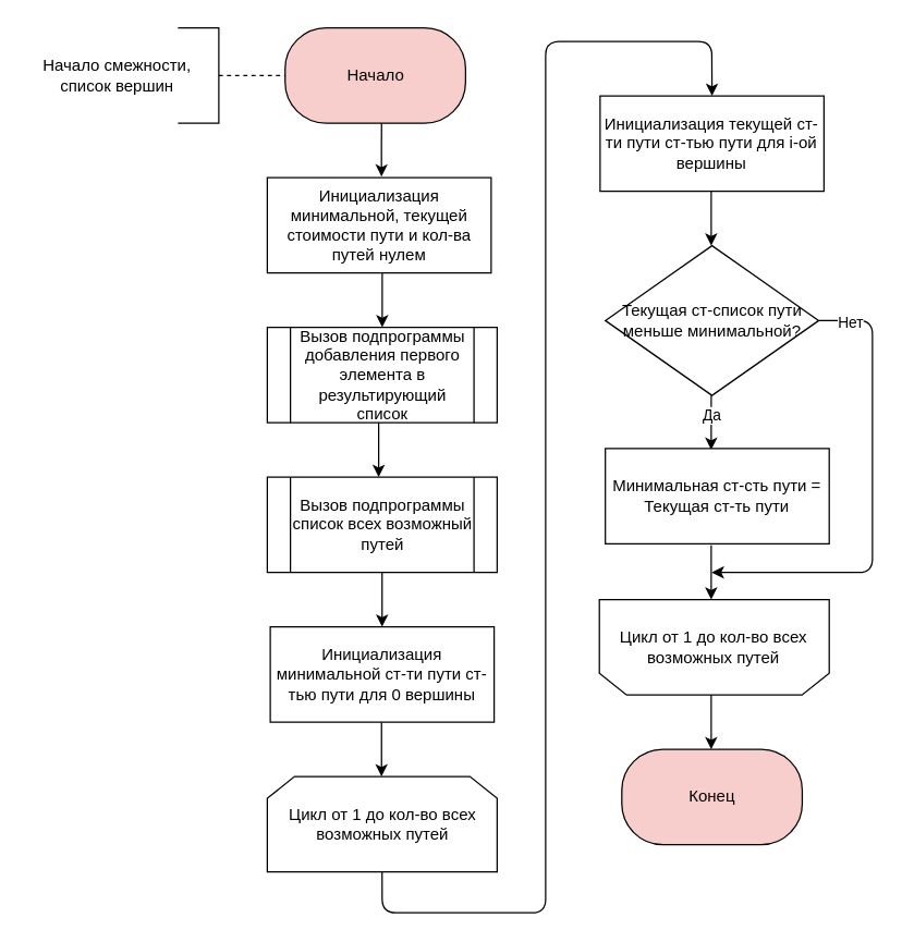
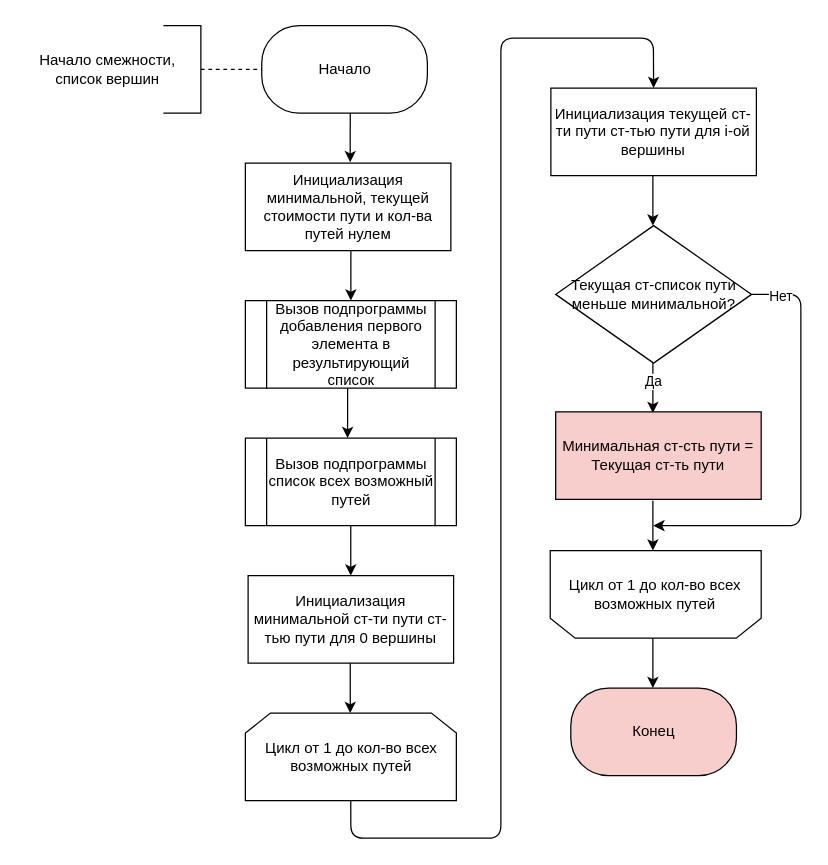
  <mxCell id="0" />
  <mxCell id="1" parent="0" />
  <mxCell id="2" value="" style="endArrow=classic;html=1;exitX=0.5;exitY=1;exitDx=0;exitDy=0;entryX=0.51;entryY=-0.011;entryDx=0;entryDy=0;entryPerimeter=0;" parent="1" edge="1" target="5"><mxGeometry width="50" height="50" relative="1" as="geometry"><mxPoint x="279.49" y="90" as="sourcePoint" /><mxPoint x="279.49" y="120" as="targetPoint" /></mxGeometry></mxCell>
- <mxCell id="3" value="Начало" style="rounded=1;whiteSpace=wrap;html=1;arcSize=43;fillColor=#f8cecc;" parent="1" vertex="1"><mxGeometry x="208.7" y="20" width="132.51" height="70" as="geometry" /></mxCell>
+ <mxCell id="3" value="Начало" style="rounded=1;whiteSpace=wrap;html=1;arcSize=43;" parent="1" vertex="1"><mxGeometry x="208.7" y="20" width="132.51" height="70" as="geometry" /></mxCell>
  <mxCell id="4" value="" style="strokeWidth=1;html=1;shape=mxgraph.flowchart.annotation_1;align=left;pointerEvents=1;direction=west;" vertex="1" parent="1"><mxGeometry x="130" y="20" width="30" height="70" as="geometry" /></mxCell>
  <mxCell id="5" value="Инициализация минимальной, текущей стоимости пути и кол-ва путей нулем" style="rounded=0;whiteSpace=wrap;html=1;strokeWidth=1;" vertex="1" parent="1"><mxGeometry x="195.6" y="130" width="164.4" height="70" as="geometry" /></mxCell>
  <mxCell id="6" value="" style="endArrow=classic;html=1;" edge="1" parent="1" target="7"><mxGeometry width="50" height="50" relative="1" as="geometry"><mxPoint x="280" y="200" as="sourcePoint" /><mxPoint x="280.11" y="220" as="targetPoint" /></mxGeometry></mxCell>
  <mxCell id="7" value="Вызов подпрограммы добавления первого элемента в результирующий список" style="shape=process;whiteSpace=wrap;html=1;backgroundOutline=1;" vertex="1" parent="1"><mxGeometry x="195.6" y="240" width="168.79" height="70" as="geometry" /></mxCell>
  <mxCell id="8" value="" style="endArrow=classic;html=1;" edge="1" parent="1"><mxGeometry width="50" height="50" relative="1" as="geometry"><mxPoint x="277.39" y="310" as="sourcePoint" /><mxPoint x="277.387" y="350" as="targetPoint" /></mxGeometry></mxCell>
  <mxCell id="9" value="Вызов подпрограммы список всех возможный путей" style="shape=process;whiteSpace=wrap;html=1;backgroundOutline=1;" vertex="1" parent="1"><mxGeometry x="195.6" y="350" width="168.79" height="70" as="geometry" /></mxCell>
  <mxCell id="10" value="" style="endArrow=classic;html=1;" edge="1" parent="1"><mxGeometry width="50" height="50" relative="1" as="geometry"><mxPoint x="279.91" y="420" as="sourcePoint" /><mxPoint x="279.907" y="460" as="targetPoint" /></mxGeometry></mxCell>
  <mxCell id="11" value="Цикл от 1 до кол-во всех возможных путей" style="shape=loopLimit;whiteSpace=wrap;html=1;" vertex="1" parent="1"><mxGeometry x="195.6" y="570" width="168.79" height="70" as="geometry" /></mxCell>
  <mxCell id="12" value="Инициализация минимальной ст-ти пути ст-тью пути для 0 вершины" style="rounded=0;whiteSpace=wrap;html=1;strokeWidth=1;" vertex="1" parent="1"><mxGeometry x="197.79" y="460" width="164.4" height="70" as="geometry" /></mxCell>
  <mxCell id="13" value="" style="endArrow=classic;html=1;" edge="1" parent="1"><mxGeometry width="50" height="50" relative="1" as="geometry"><mxPoint x="279.49" y="530" as="sourcePoint" /><mxPoint x="279.487" y="570" as="targetPoint" /></mxGeometry></mxCell>
  <mxCell id="14" value="&lt;span style=&quot;text-align: left&quot;&gt;Начало смежности,&lt;/span&gt;&lt;br style=&quot;text-align: left&quot;&gt;&lt;span style=&quot;text-align: left&quot;&gt;список вершин&lt;/span&gt;" style="text;html=1;resizable=0;autosize=1;align=center;verticalAlign=middle;points=[];fillColor=none;strokeColor=none;rounded=0;" vertex="1" parent="1"><mxGeometry x="20" y="40" width="130" height="30" as="geometry" /></mxCell>
  <mxCell id="15" value="" style="endArrow=none;dashed=1;html=1;entryX=0;entryY=0.5;entryDx=0;entryDy=0;exitX=0;exitY=0.5;exitDx=0;exitDy=0;exitPerimeter=0;" edge="1" parent="1" source="4" target="3"><mxGeometry width="50" height="50" relative="1" as="geometry"><mxPoint x="170" y="55" as="sourcePoint" /><mxPoint x="240" y="130" as="targetPoint" /></mxGeometry></mxCell>
  <mxCell id="16" value="Инициализация текущей ст-ти пути ст-тью пути для i-ой вершины" style="rounded=0;whiteSpace=wrap;html=1;strokeWidth=1;" vertex="1" parent="1"><mxGeometry x="440" y="70" width="164.4" height="70" as="geometry" /></mxCell>
  <mxCell id="17" value="" style="endArrow=classic;html=1;entryX=0.5;entryY=0;entryDx=0;entryDy=0;" edge="1" parent="1" target="16"><mxGeometry width="50" height="50" relative="1" as="geometry"><mxPoint x="279.91" y="640" as="sourcePoint" /><mxPoint x="279.907" y="680" as="targetPoint" /><Array as="points"><mxPoint x="280" y="670" /><mxPoint x="400" y="670" /><mxPoint x="400" y="30" /><mxPoint x="522" y="30" /></Array></mxGeometry></mxCell>
  <mxCell id="18" value="" style="endArrow=classic;html=1;" edge="1" parent="1"><mxGeometry width="50" height="50" relative="1" as="geometry"><mxPoint x="521.61" y="140" as="sourcePoint" /><mxPoint x="521.607" y="180" as="targetPoint" /></mxGeometry></mxCell>
  <mxCell id="19" value="Текущая ст-список пути меньше минимальной?" style="rhombus;whiteSpace=wrap;html=1;" vertex="1" parent="1"><mxGeometry x="443.85" y="180" width="156.7" height="110" as="geometry" /></mxCell>
  <mxCell id="20" value="" style="endArrow=classic;html=1;" edge="1" parent="1"><mxGeometry width="50" height="50" relative="1" as="geometry"><mxPoint x="521.61" y="290" as="sourcePoint" /><mxPoint x="521.607" y="330" as="targetPoint" /></mxGeometry></mxCell>
  <mxCell id="21" value="Да" style="edgeLabel;html=1;align=center;verticalAlign=middle;resizable=0;points=[];" vertex="1" connectable="0" parent="20"><mxGeometry x="-0.253" relative="1" as="geometry"><mxPoint as="offset" /></mxGeometry></mxCell>
- <mxCell id="22" value="Минимальная ст-сть пути = Текущая ст-ть пути" style="rounded=0;whiteSpace=wrap;html=1;strokeWidth=1;" vertex="1" parent="1"><mxGeometry x="443.85" y="329" width="164.4" height="70" as="geometry" /></mxCell>
+ <mxCell id="22" value="Минимальная ст-сть пути = Текущая ст-ть пути" style="rounded=0;whiteSpace=wrap;html=1;strokeWidth=1;fillColor=#f8cecc;" vertex="1" parent="1"><mxGeometry x="443.85" y="329" width="164.4" height="70" as="geometry" /></mxCell>
  <mxCell id="23" value="Цикл от 1 до кол-во всех возможных путей" style="shape=loopLimit;whiteSpace=wrap;html=1;direction=west;" vertex="1" parent="1"><mxGeometry x="439.46" y="440" width="168.79" height="70" as="geometry" /></mxCell>
  <mxCell id="24" value="" style="endArrow=classic;html=1;" edge="1" parent="1"><mxGeometry width="50" height="50" relative="1" as="geometry"><mxPoint x="521.61" y="400" as="sourcePoint" /><mxPoint x="521.607" y="440" as="targetPoint" /></mxGeometry></mxCell>
  <mxCell id="25" value="" style="endArrow=classic;html=1;exitX=1;exitY=0.5;exitDx=0;exitDy=0;" edge="1" parent="1" source="19"><mxGeometry width="50" height="50" relative="1" as="geometry"><mxPoint x="670" y="400" as="sourcePoint" /><mxPoint x="522" y="420" as="targetPoint" /><Array as="points"><mxPoint x="640" y="235" /><mxPoint x="640" y="420" /></Array></mxGeometry></mxCell>
  <mxCell id="26" value="Нет" style="edgeLabel;html=1;align=center;verticalAlign=middle;resizable=0;points=[];" vertex="1" connectable="0" parent="25"><mxGeometry x="-0.873" y="-1" relative="1" as="geometry"><mxPoint x="1" as="offset" /></mxGeometry></mxCell>
  <mxCell id="27" value="" style="endArrow=classic;html=1;" edge="1" parent="1"><mxGeometry width="50" height="50" relative="1" as="geometry"><mxPoint x="521.61" y="510" as="sourcePoint" /><mxPoint x="521.607" y="550" as="targetPoint" /></mxGeometry></mxCell>
  <mxCell id="28" value="Конец" style="rounded=1;whiteSpace=wrap;html=1;arcSize=43;fillColor=#f8cecc;" vertex="1" parent="1"><mxGeometry x="455.95" y="550" width="132.51" height="70" as="geometry" /></mxCell>
